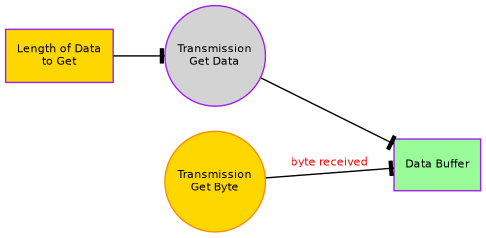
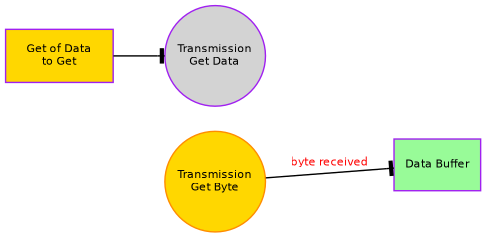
  digraph {
    rankdir=LR
    node [color=purple fillcolor=gold fontname="Bitstream Vera Sans" fontsize=8 shape=record style=filled]
    edge [arrowhead=tee fontcolor=Red fontname="Bitstream Vera Sans" fontsize=8]
-   n1 [label="Length of Data\nto Get"]
+   n1 [label="Get of Data\nto Get"]
    n2 [fillcolor=lightgrey fixedsize=true label="Transmission\nGet Data" shape=circle width=1]
    n3 [fillcolor=palegreen label="Data Buffer"]
    n4 [color=darkorange fixedsize=true label="Transmission\nGet Byte" shape=circle width=1]
    n1 -> n2
-   n2 -> n3
    n4 -> n3 [label="byte received"]
  }
